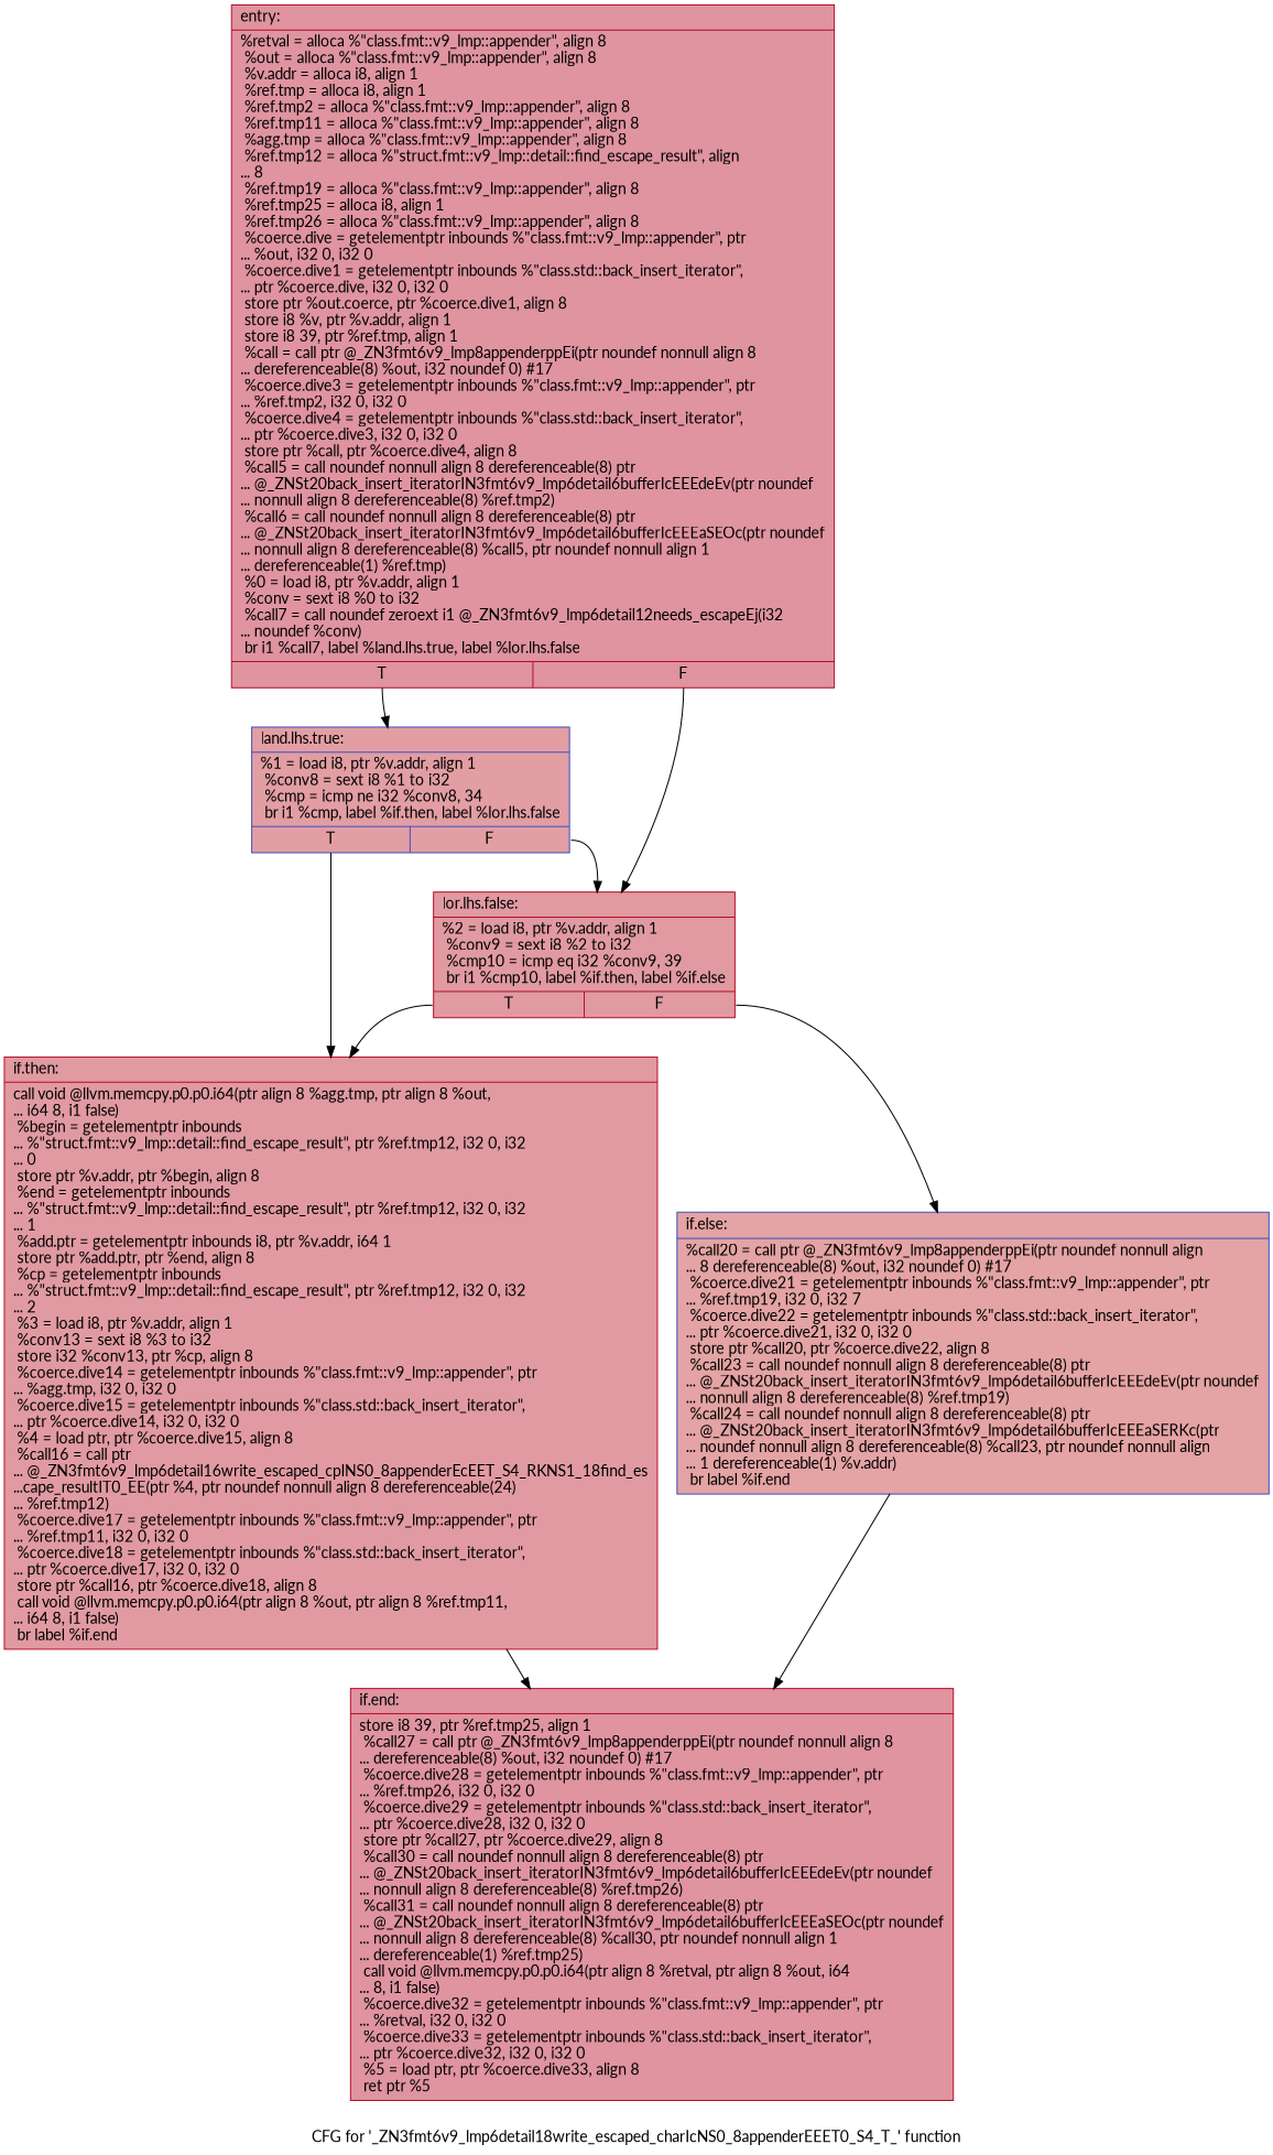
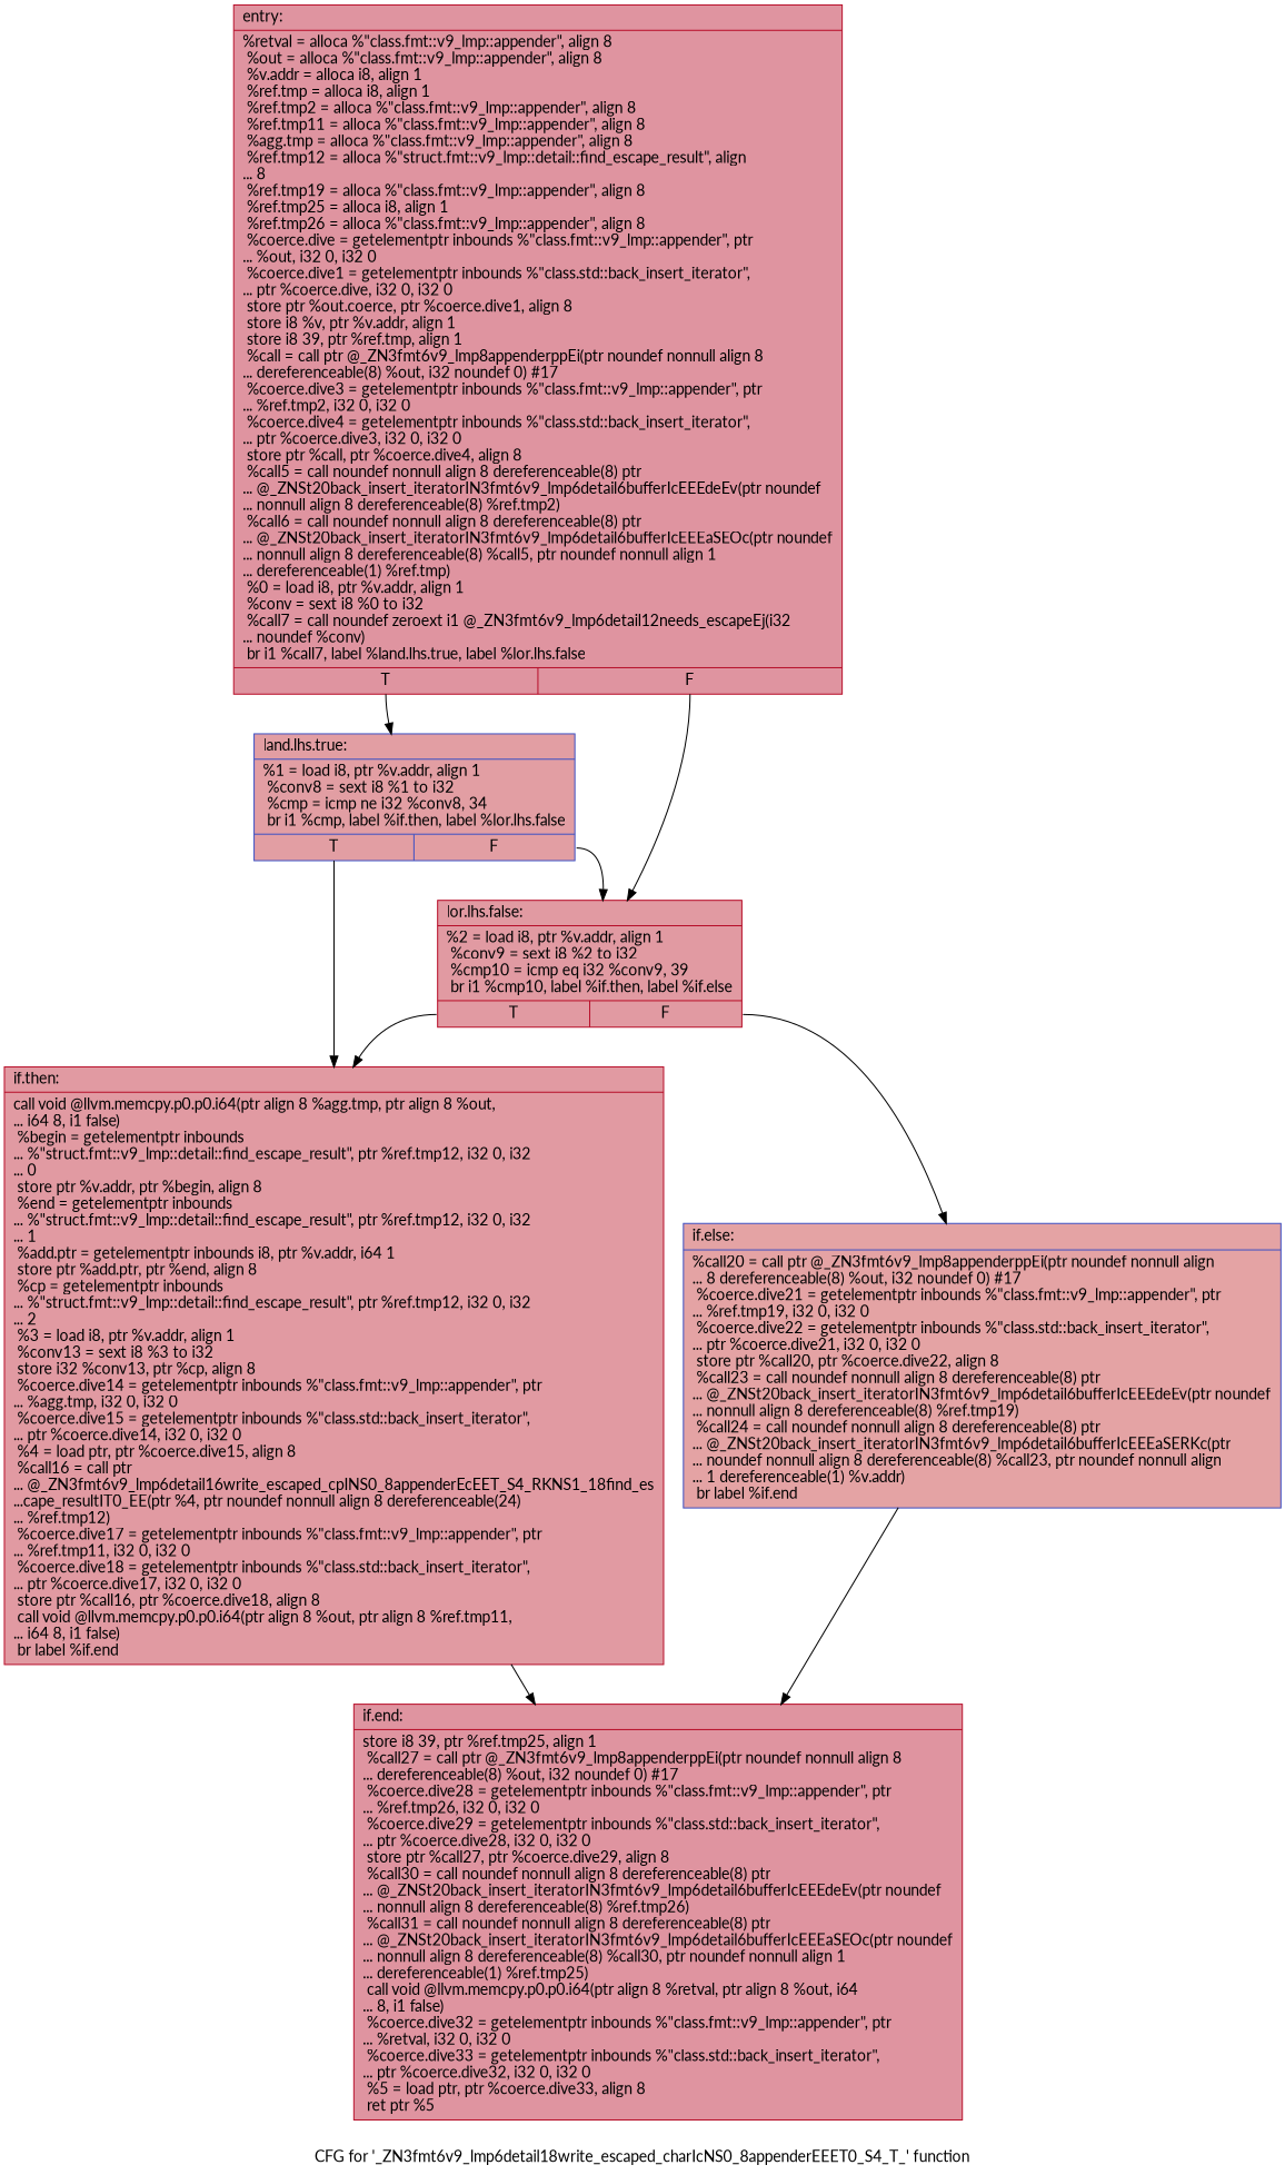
  digraph {
    label="CFG for '_ZN3fmt6v9_lmp6detail18write_escaped_charIcNS0_8appenderEEET0_S4_T_' function"
    fontname=Lato
    node [color="#b70d28ff" fillcolor="#b70d2870" fontname=Lato shape=record style=filled]
    edge [tailport=s0 fontname=Lato]
    n1 [label="{entry:\l|  %retval = alloca %\"class.fmt::v9_lmp::appender\", align 8\l  %out = alloca %\"class.fmt::v9_lmp::appender\", align 8\l  %v.addr = alloca i8, align 1\l  %ref.tmp = alloca i8, align 1\l  %ref.tmp2 = alloca %\"class.fmt::v9_lmp::appender\", align 8\l  %ref.tmp11 = alloca %\"class.fmt::v9_lmp::appender\", align 8\l  %agg.tmp = alloca %\"class.fmt::v9_lmp::appender\", align 8\l  %ref.tmp12 = alloca %\"struct.fmt::v9_lmp::detail::find_escape_result\", align\l... 8\l  %ref.tmp19 = alloca %\"class.fmt::v9_lmp::appender\", align 8\l  %ref.tmp25 = alloca i8, align 1\l  %ref.tmp26 = alloca %\"class.fmt::v9_lmp::appender\", align 8\l  %coerce.dive = getelementptr inbounds %\"class.fmt::v9_lmp::appender\", ptr\l... %out, i32 0, i32 0\l  %coerce.dive1 = getelementptr inbounds %\"class.std::back_insert_iterator\",\l... ptr %coerce.dive, i32 0, i32 0\l  store ptr %out.coerce, ptr %coerce.dive1, align 8\l  store i8 %v, ptr %v.addr, align 1\l  store i8 39, ptr %ref.tmp, align 1\l  %call = call ptr @_ZN3fmt6v9_lmp8appenderppEi(ptr noundef nonnull align 8\l... dereferenceable(8) %out, i32 noundef 0) #17\l  %coerce.dive3 = getelementptr inbounds %\"class.fmt::v9_lmp::appender\", ptr\l... %ref.tmp2, i32 0, i32 0\l  %coerce.dive4 = getelementptr inbounds %\"class.std::back_insert_iterator\",\l... ptr %coerce.dive3, i32 0, i32 0\l  store ptr %call, ptr %coerce.dive4, align 8\l  %call5 = call noundef nonnull align 8 dereferenceable(8) ptr\l... @_ZNSt20back_insert_iteratorIN3fmt6v9_lmp6detail6bufferIcEEEdeEv(ptr noundef\l... nonnull align 8 dereferenceable(8) %ref.tmp2)\l  %call6 = call noundef nonnull align 8 dereferenceable(8) ptr\l... @_ZNSt20back_insert_iteratorIN3fmt6v9_lmp6detail6bufferIcEEEaSEOc(ptr noundef\l... nonnull align 8 dereferenceable(8) %call5, ptr noundef nonnull align 1\l... dereferenceable(1) %ref.tmp)\l  %0 = load i8, ptr %v.addr, align 1\l  %conv = sext i8 %0 to i32\l  %call7 = call noundef zeroext i1 @_ZN3fmt6v9_lmp6detail12needs_escapeEj(i32\l... noundef %conv)\l  br i1 %call7, label %land.lhs.true, label %lor.lhs.false\l|{<s0>T|<s1>F}}"]
    n2 [color="#3d50c3ff" fillcolor="#be242e70" label="{land.lhs.true:\l|  %1 = load i8, ptr %v.addr, align 1\l  %conv8 = sext i8 %1 to i32\l  %cmp = icmp ne i32 %conv8, 34\l  br i1 %cmp, label %if.then, label %lor.lhs.false\l|{<s0>T|<s1>F}}"]
    n3 [fillcolor="#bb1b2c70" label="{lor.lhs.false:\l|  %2 = load i8, ptr %v.addr, align 1\l  %conv9 = sext i8 %2 to i32\l  %cmp10 = icmp eq i32 %conv9, 39\l  br i1 %cmp10, label %if.then, label %if.else\l|{<s0>T|<s1>F}}"]
    n4 [fillcolor="#bb1b2c70" label="{if.then:\l|  call void @llvm.memcpy.p0.p0.i64(ptr align 8 %agg.tmp, ptr align 8 %out,\l... i64 8, i1 false)\l  %begin = getelementptr inbounds\l... %\"struct.fmt::v9_lmp::detail::find_escape_result\", ptr %ref.tmp12, i32 0, i32\l... 0\l  store ptr %v.addr, ptr %begin, align 8\l  %end = getelementptr inbounds\l... %\"struct.fmt::v9_lmp::detail::find_escape_result\", ptr %ref.tmp12, i32 0, i32\l... 1\l  %add.ptr = getelementptr inbounds i8, ptr %v.addr, i64 1\l  store ptr %add.ptr, ptr %end, align 8\l  %cp = getelementptr inbounds\l... %\"struct.fmt::v9_lmp::detail::find_escape_result\", ptr %ref.tmp12, i32 0, i32\l... 2\l  %3 = load i8, ptr %v.addr, align 1\l  %conv13 = sext i8 %3 to i32\l  store i32 %conv13, ptr %cp, align 8\l  %coerce.dive14 = getelementptr inbounds %\"class.fmt::v9_lmp::appender\", ptr\l... %agg.tmp, i32 0, i32 0\l  %coerce.dive15 = getelementptr inbounds %\"class.std::back_insert_iterator\",\l... ptr %coerce.dive14, i32 0, i32 0\l  %4 = load ptr, ptr %coerce.dive15, align 8\l  %call16 = call ptr\l... @_ZN3fmt6v9_lmp6detail16write_escaped_cpINS0_8appenderEcEET_S4_RKNS1_18find_es\l...cape_resultIT0_EE(ptr %4, ptr noundef nonnull align 8 dereferenceable(24)\l... %ref.tmp12)\l  %coerce.dive17 = getelementptr inbounds %\"class.fmt::v9_lmp::appender\", ptr\l... %ref.tmp11, i32 0, i32 0\l  %coerce.dive18 = getelementptr inbounds %\"class.std::back_insert_iterator\",\l... ptr %coerce.dive17, i32 0, i32 0\l  store ptr %call16, ptr %coerce.dive18, align 8\l  call void @llvm.memcpy.p0.p0.i64(ptr align 8 %out, ptr align 8 %ref.tmp11,\l... i64 8, i1 false)\l  br label %if.end\l}"]
-   n5 [color="#3d50c3ff" fillcolor="#c32e3170" label="{if.else:\l|  %call20 = call ptr @_ZN3fmt6v9_lmp8appenderppEi(ptr noundef nonnull align\l... 8 dereferenceable(8) %out, i32 noundef 0) #17\l  %coerce.dive21 = getelementptr inbounds %\"class.fmt::v9_lmp::appender\", ptr\l... %ref.tmp19, i32 0, i32 7\l  %coerce.dive22 = getelementptr inbounds %\"class.std::back_insert_iterator\",\l... ptr %coerce.dive21, i32 0, i32 0\l  store ptr %call20, ptr %coerce.dive22, align 8\l  %call23 = call noundef nonnull align 8 dereferenceable(8) ptr\l... @_ZNSt20back_insert_iteratorIN3fmt6v9_lmp6detail6bufferIcEEEdeEv(ptr noundef\l... nonnull align 8 dereferenceable(8) %ref.tmp19)\l  %call24 = call noundef nonnull align 8 dereferenceable(8) ptr\l... @_ZNSt20back_insert_iteratorIN3fmt6v9_lmp6detail6bufferIcEEEaSERKc(ptr\l... noundef nonnull align 8 dereferenceable(8) %call23, ptr noundef nonnull align\l... 1 dereferenceable(1) %v.addr)\l  br label %if.end\l}"]
+   n5 [color="#3d50c3ff" fillcolor="#c32e3170" label="{if.else:\l|  %call20 = call ptr @_ZN3fmt6v9_lmp8appenderppEi(ptr noundef nonnull align\l... 8 dereferenceable(8) %out, i32 noundef 0) #17\l  %coerce.dive21 = getelementptr inbounds %\"class.fmt::v9_lmp::appender\", ptr\l... %ref.tmp19, i32 0, i32 0\l  %coerce.dive22 = getelementptr inbounds %\"class.std::back_insert_iterator\",\l... ptr %coerce.dive21, i32 0, i32 0\l  store ptr %call20, ptr %coerce.dive22, align 8\l  %call23 = call noundef nonnull align 8 dereferenceable(8) ptr\l... @_ZNSt20back_insert_iteratorIN3fmt6v9_lmp6detail6bufferIcEEEdeEv(ptr noundef\l... nonnull align 8 dereferenceable(8) %ref.tmp19)\l  %call24 = call noundef nonnull align 8 dereferenceable(8) ptr\l... @_ZNSt20back_insert_iteratorIN3fmt6v9_lmp6detail6bufferIcEEEaSERKc(ptr\l... noundef nonnull align 8 dereferenceable(8) %call23, ptr noundef nonnull align\l... 1 dereferenceable(1) %v.addr)\l  br label %if.end\l}"]
    n6 [label="{if.end:\l|  store i8 39, ptr %ref.tmp25, align 1\l  %call27 = call ptr @_ZN3fmt6v9_lmp8appenderppEi(ptr noundef nonnull align 8\l... dereferenceable(8) %out, i32 noundef 0) #17\l  %coerce.dive28 = getelementptr inbounds %\"class.fmt::v9_lmp::appender\", ptr\l... %ref.tmp26, i32 0, i32 0\l  %coerce.dive29 = getelementptr inbounds %\"class.std::back_insert_iterator\",\l... ptr %coerce.dive28, i32 0, i32 0\l  store ptr %call27, ptr %coerce.dive29, align 8\l  %call30 = call noundef nonnull align 8 dereferenceable(8) ptr\l... @_ZNSt20back_insert_iteratorIN3fmt6v9_lmp6detail6bufferIcEEEdeEv(ptr noundef\l... nonnull align 8 dereferenceable(8) %ref.tmp26)\l  %call31 = call noundef nonnull align 8 dereferenceable(8) ptr\l... @_ZNSt20back_insert_iteratorIN3fmt6v9_lmp6detail6bufferIcEEEaSEOc(ptr noundef\l... nonnull align 8 dereferenceable(8) %call30, ptr noundef nonnull align 1\l... dereferenceable(1) %ref.tmp25)\l  call void @llvm.memcpy.p0.p0.i64(ptr align 8 %retval, ptr align 8 %out, i64\l... 8, i1 false)\l  %coerce.dive32 = getelementptr inbounds %\"class.fmt::v9_lmp::appender\", ptr\l... %retval, i32 0, i32 0\l  %coerce.dive33 = getelementptr inbounds %\"class.std::back_insert_iterator\",\l... ptr %coerce.dive32, i32 0, i32 0\l  %5 = load ptr, ptr %coerce.dive33, align 8\l  ret ptr %5\l}"]
    n1 -> n2
    n1 -> n3 [tailport=s1]
    n2 -> n3 [tailport=s1]
    n2 -> n4
    n3 -> n4
    n3 -> n5 [tailport=s1]
    n4 -> n6 [tailport=""]
    n5 -> n6 [tailport=""]
  }
